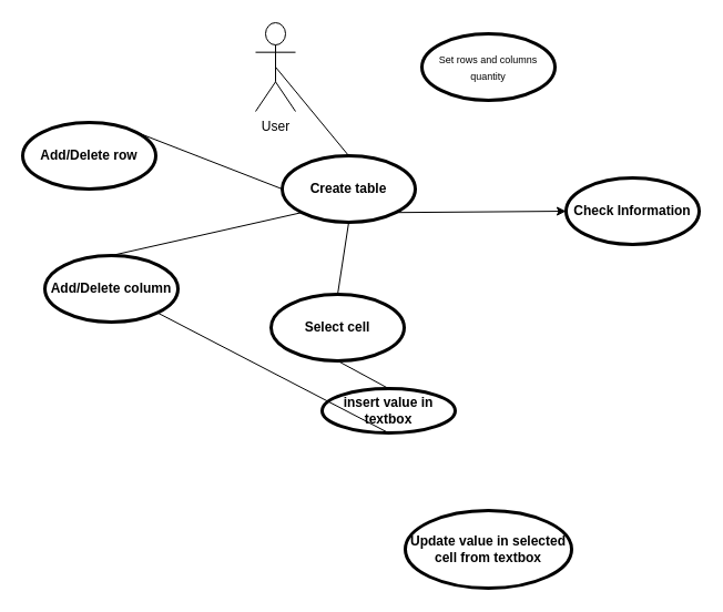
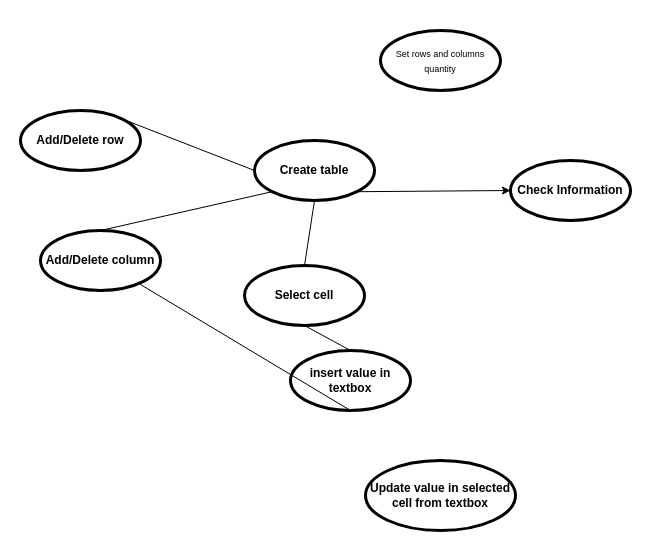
  <mxCell id="0" />
  <mxCell id="1" parent="0" />
- <mxCell id="2" value="" style="edgeStyle=none;html=1;endArrow=none;verticalAlign=bottom;entryX=0.5;entryY=0.5;entryDx=0;entryDy=0;entryPerimeter=0;exitX=0.5;exitY=0;exitDx=0;exitDy=0;" edge="1" parent="1" source="3" target="17"><mxGeometry width="160" relative="1" as="geometry"><mxPoint x="314" y="150" as="sourcePoint" /><mxPoint x="295" y="60" as="targetPoint" /></mxGeometry></mxCell>
  <mxCell id="3" value="Create table" style="shape=ellipse;html=1;strokeWidth=3;fontStyle=1;whiteSpace=wrap;align=center;perimeter=ellipsePerimeter;" vertex="1" parent="1"><mxGeometry x="254" y="140" width="120" height="60" as="geometry" /></mxCell>
  <mxCell id="4" value="&lt;span style=&quot;font-size: 9px ; font-weight: 400&quot;&gt;Set rows and columns quantity&lt;/span&gt;" style="shape=ellipse;html=1;strokeWidth=3;fontStyle=1;whiteSpace=wrap;align=center;perimeter=ellipsePerimeter;" vertex="1" parent="1"><mxGeometry x="380" y="30" width="120" height="60" as="geometry" /></mxCell>
  <mxCell id="5" value="Add/Delete row" style="shape=ellipse;html=1;strokeWidth=3;fontStyle=1;whiteSpace=wrap;align=center;perimeter=ellipsePerimeter;" vertex="1" parent="1"><mxGeometry x="20" y="110" width="120" height="60" as="geometry" /></mxCell>
  <mxCell id="6" value="Add/Delete column" style="shape=ellipse;html=1;strokeWidth=3;fontStyle=1;whiteSpace=wrap;align=center;perimeter=ellipsePerimeter;" vertex="1" parent="1"><mxGeometry x="40" y="230" width="120" height="60" as="geometry" /></mxCell>
  <mxCell id="7" value="" style="edgeStyle=none;html=1;endArrow=none;verticalAlign=bottom;exitX=0;exitY=0.5;exitDx=0;exitDy=0;entryX=1;entryY=0;entryDx=0;entryDy=0;" edge="1" parent="1" source="3" target="5"><mxGeometry width="160" relative="1" as="geometry"><mxPoint x="260" y="370" as="sourcePoint" /><mxPoint x="420" y="370" as="targetPoint" /></mxGeometry></mxCell>
  <mxCell id="8" value="" style="edgeStyle=none;html=1;endArrow=none;verticalAlign=bottom;exitX=0;exitY=1;exitDx=0;exitDy=0;entryX=0.5;entryY=0;entryDx=0;entryDy=0;" edge="1" parent="1" source="3" target="6"><mxGeometry width="160" relative="1" as="geometry"><mxPoint x="264" y="180" as="sourcePoint" /><mxPoint x="162.426" y="208.787" as="targetPoint" /></mxGeometry></mxCell>
  <mxCell id="9" value="Select cell" style="shape=ellipse;html=1;strokeWidth=3;fontStyle=1;whiteSpace=wrap;align=center;perimeter=ellipsePerimeter;" vertex="1" parent="1"><mxGeometry x="244" y="265" width="120" height="60" as="geometry" /></mxCell>
  <mxCell id="10" value="" style="edgeStyle=none;html=1;endArrow=none;verticalAlign=bottom;exitX=0.5;exitY=1;exitDx=0;exitDy=0;entryX=0.5;entryY=0;entryDx=0;entryDy=0;" edge="1" parent="1" source="3" target="9"><mxGeometry width="160" relative="1" as="geometry"><mxPoint x="260" y="370" as="sourcePoint" /><mxPoint x="420" y="370" as="targetPoint" /></mxGeometry></mxCell>
- <mxCell id="11" value="insert value in textbox" style="shape=ellipse;html=1;strokeWidth=3;fontStyle=1;whiteSpace=wrap;align=center;perimeter=ellipsePerimeter;" vertex="1" parent="1"><mxGeometry x="290" y="350" width="120" height="40" as="geometry" /></mxCell>
+ <mxCell id="11" value="insert value in textbox" style="shape=ellipse;html=1;strokeWidth=3;fontStyle=1;whiteSpace=wrap;align=center;perimeter=ellipsePerimeter;" vertex="1" parent="1"><mxGeometry x="290" y="350" width="120" height="60" as="geometry" /></mxCell>
  <mxCell id="12" value="" style="edgeStyle=none;html=1;endArrow=none;verticalAlign=bottom;exitX=0.5;exitY=1;exitDx=0;exitDy=0;entryX=0.5;entryY=0;entryDx=0;entryDy=0;" edge="1" parent="1" source="9" target="11"><mxGeometry width="160" relative="1" as="geometry"><mxPoint x="260" y="360" as="sourcePoint" /><mxPoint x="420" y="360" as="targetPoint" /></mxGeometry></mxCell>
  <mxCell id="13" value="Update value in selected cell from textbox" style="shape=ellipse;html=1;strokeWidth=3;fontStyle=1;whiteSpace=wrap;align=center;perimeter=ellipsePerimeter;" vertex="1" parent="1"><mxGeometry x="365" y="460" width="150" height="70" as="geometry" /></mxCell>
  <mxCell id="14" value="" style="edgeStyle=none;html=1;endArrow=none;verticalAlign=bottom;exitX=0.5;exitY=1;exitDx=0;exitDy=0;" edge="1" parent="1" source="11" target="6"><mxGeometry width="160" relative="1" as="geometry"><mxPoint x="260" y="450" as="sourcePoint" /><mxPoint x="420" y="450" as="targetPoint" /></mxGeometry></mxCell>
  <mxCell id="15" value="Check Information" style="shape=ellipse;html=1;strokeWidth=3;fontStyle=1;whiteSpace=wrap;align=center;perimeter=ellipsePerimeter;" vertex="1" parent="1"><mxGeometry x="510" y="160" width="120" height="60" as="geometry" /></mxCell>
  <mxCell id="16" value="" style="edgeStyle=none;html=1;endArrow=classic;verticalAlign=bottom;exitX=1;exitY=1;exitDx=0;exitDy=0;entryX=0;entryY=0.5;entryDx=0;entryDy=0;" edge="1" parent="1" source="3" target="15"><mxGeometry width="160" relative="1" as="geometry"><mxPoint x="350" y="210" as="sourcePoint" /><mxPoint x="490" y="370" as="targetPoint" /></mxGeometry></mxCell>
- <mxCell id="17" value="User" style="shape=umlActor;html=1;verticalLabelPosition=bottom;verticalAlign=top;align=center;" vertex="1" parent="1"><mxGeometry x="230" y="20" width="36" height="80" as="geometry" /></mxCell>
